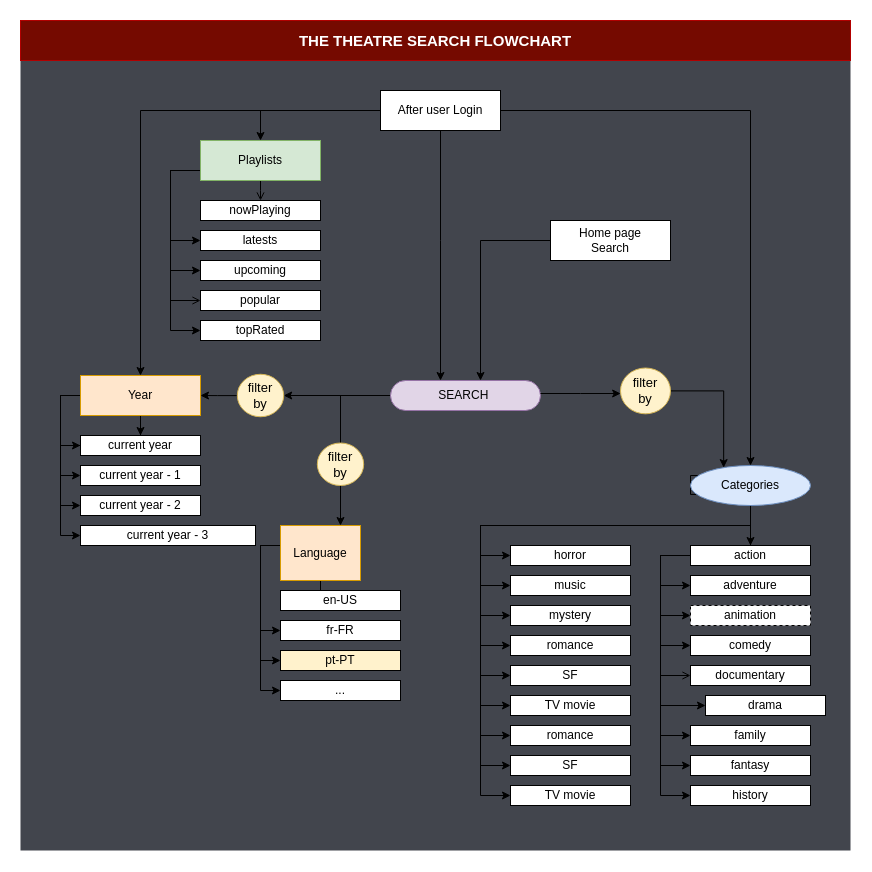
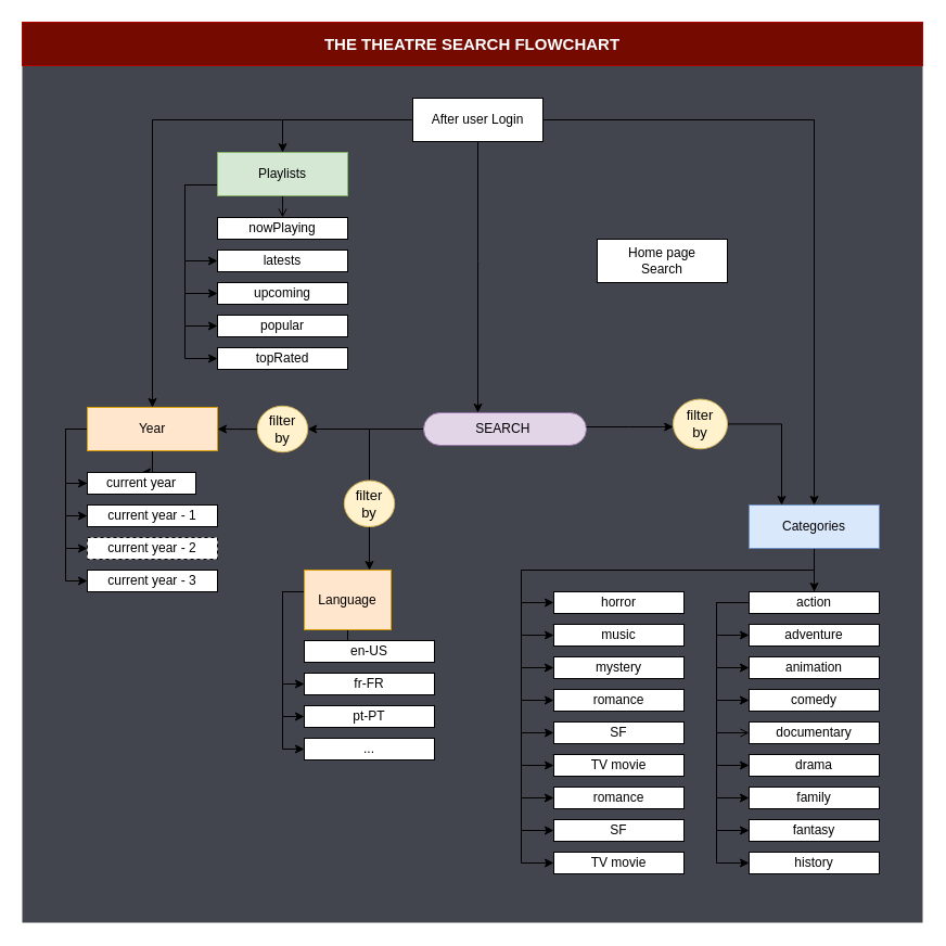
  <mxCell id="0" />
  <mxCell id="1" parent="0" />
  <mxCell id="2" value="" style="rounded=0;whiteSpace=wrap;html=1;strokeColor=none;fillColor=#42454D;" vertex="1" parent="1"><mxGeometry x="20" y="60" width="830" height="790" as="geometry" /></mxCell>
- <mxCell id="3" style="edgeStyle=orthogonalEdgeStyle;rounded=0;orthogonalLoop=1;jettySize=auto;html=1;" parent="1" source="4" target="72" edge="1"><mxGeometry relative="1" as="geometry"><mxPoint x="500" y="310" as="targetPoint" /><Array as="points"><mxPoint x="480" y="240" /></Array></mxGeometry></mxCell>
  <mxCell id="4" value="Home page&lt;br&gt;Search" style="rounded=0;whiteSpace=wrap;html=1;" parent="1" vertex="1"><mxGeometry x="550" y="220" width="120" height="40" as="geometry" /></mxCell>
  <mxCell id="5" value="" style="edgeStyle=orthogonalEdgeStyle;rounded=0;orthogonalLoop=1;jettySize=auto;html=1;" parent="1" source="14" target="20" edge="1"><mxGeometry relative="1" as="geometry"><Array as="points"><mxPoint x="260" y="110" /></Array></mxGeometry></mxCell>
  <mxCell id="6" style="edgeStyle=orthogonalEdgeStyle;rounded=0;orthogonalLoop=1;jettySize=auto;html=1;" parent="1" source="14" target="39" edge="1"><mxGeometry relative="1" as="geometry"><Array as="points"><mxPoint x="750" y="110" /></Array></mxGeometry></mxCell>
  <mxCell id="7" style="edgeStyle=orthogonalEdgeStyle;rounded=0;orthogonalLoop=1;jettySize=auto;html=1;entryX=0;entryY=0.5;entryDx=0;entryDy=0;exitX=0;exitY=0.75;exitDx=0;exitDy=0;" parent="1" source="39" target="45" edge="1"><mxGeometry relative="1" as="geometry"><Array as="points"><mxPoint x="750" y="475" /><mxPoint x="750" y="555" /><mxPoint x="660" y="555" /><mxPoint x="660" y="705" /></Array></mxGeometry></mxCell>
  <mxCell id="8" style="edgeStyle=orthogonalEdgeStyle;rounded=0;orthogonalLoop=1;jettySize=auto;html=1;entryX=0;entryY=0.5;entryDx=0;entryDy=0;exitX=0;exitY=0.75;exitDx=0;exitDy=0;" parent="1" source="39" target="47" edge="1"><mxGeometry relative="1" as="geometry"><mxPoint x="520" y="915" as="targetPoint" /><Array as="points"><mxPoint x="750" y="475" /><mxPoint x="750" y="555" /><mxPoint x="660" y="555" /><mxPoint x="660" y="765" /></Array></mxGeometry></mxCell>
  <mxCell id="9" style="edgeStyle=orthogonalEdgeStyle;rounded=0;orthogonalLoop=1;jettySize=auto;html=1;entryX=0;entryY=0.5;entryDx=0;entryDy=0;exitX=0;exitY=0.75;exitDx=0;exitDy=0;" parent="1" source="39" target="46" edge="1"><mxGeometry relative="1" as="geometry"><Array as="points"><mxPoint x="750" y="475" /><mxPoint x="750" y="555" /><mxPoint x="660" y="555" /><mxPoint x="660" y="735" /></Array></mxGeometry></mxCell>
  <mxCell id="10" style="edgeStyle=orthogonalEdgeStyle;rounded=0;orthogonalLoop=1;jettySize=auto;html=1;entryX=0;entryY=0.5;entryDx=0;entryDy=0;exitX=0;exitY=0.75;exitDx=0;exitDy=0;" parent="1" source="39" target="48" edge="1"><mxGeometry relative="1" as="geometry"><mxPoint x="520" y="985" as="targetPoint" /><Array as="points"><mxPoint x="750" y="475" /><mxPoint x="750" y="555" /><mxPoint x="660" y="555" /><mxPoint x="660" y="795" /></Array></mxGeometry></mxCell>
  <mxCell id="11" style="edgeStyle=orthogonalEdgeStyle;rounded=0;orthogonalLoop=1;jettySize=auto;html=1;entryX=0;entryY=0.5;entryDx=0;entryDy=0;exitX=0;exitY=0.75;exitDx=0;exitDy=0;" parent="1" source="39" target="51" edge="1"><mxGeometry relative="1" as="geometry"><mxPoint x="500" y="1025" as="targetPoint" /><Array as="points"><mxPoint x="690" y="475" /><mxPoint x="750" y="475" /><mxPoint x="750" y="525" /><mxPoint x="480" y="525" /><mxPoint x="480" y="555" /></Array></mxGeometry></mxCell>
  <mxCell id="12" style="edgeStyle=orthogonalEdgeStyle;rounded=0;orthogonalLoop=1;jettySize=auto;html=1;entryX=0.5;entryY=0;entryDx=0;entryDy=0;" parent="1" source="14" target="62" edge="1"><mxGeometry relative="1" as="geometry" /></mxCell>
  <mxCell id="13" style="edgeStyle=orthogonalEdgeStyle;rounded=0;orthogonalLoop=1;jettySize=auto;html=1;" parent="1" source="14" target="72" edge="1"><mxGeometry relative="1" as="geometry"><Array as="points"><mxPoint x="440" y="240" /><mxPoint x="440" y="240" /></Array></mxGeometry></mxCell>
  <mxCell id="14" value="After user Login" style="rounded=0;whiteSpace=wrap;html=1;" parent="1" vertex="1"><mxGeometry x="380" y="90" width="120" height="40" as="geometry" /></mxCell>
  <mxCell id="15" value="" style="edgeStyle=orthogonalEdgeStyle;rounded=0;orthogonalLoop=1;jettySize=auto;html=1;" parent="1" source="20" target="21" edge="1"><mxGeometry relative="1" as="geometry"><Array as="points"><mxPoint x="170" y="170" /><mxPoint x="170" y="240" /></Array></mxGeometry></mxCell>
- <mxCell id="16" value="" style="edgeStyle=orthogonalEdgeStyle;rounded=0;orthogonalLoop=1;jettySize=auto;html=1;endArrow=open;" parent="1" source="20" target="22" edge="1"><mxGeometry relative="1" as="geometry"><Array as="points"><mxPoint x="170" y="170" /><mxPoint x="170" y="300" /></Array></mxGeometry></mxCell>
+ <mxCell id="16" value="" style="edgeStyle=orthogonalEdgeStyle;rounded=0;orthogonalLoop=1;jettySize=auto;html=1;" parent="1" source="20" target="22" edge="1"><mxGeometry relative="1" as="geometry"><Array as="points"><mxPoint x="170" y="170" /><mxPoint x="170" y="300" /></Array></mxGeometry></mxCell>
  <mxCell id="17" value="" style="edgeStyle=orthogonalEdgeStyle;rounded=0;orthogonalLoop=1;jettySize=auto;html=1;endArrow=open;" parent="1" source="20" target="23" edge="1"><mxGeometry relative="1" as="geometry"><Array as="points"><mxPoint x="260" y="190" /><mxPoint x="260" y="190" /></Array></mxGeometry></mxCell>
  <mxCell id="18" style="edgeStyle=orthogonalEdgeStyle;rounded=0;orthogonalLoop=1;jettySize=auto;html=1;entryX=0;entryY=0.5;entryDx=0;entryDy=0;" parent="1" source="20" target="24" edge="1"><mxGeometry relative="1" as="geometry"><mxPoint x="150" y="420" as="targetPoint" /><Array as="points"><mxPoint x="170" y="170" /><mxPoint x="170" y="330" /></Array></mxGeometry></mxCell>
  <mxCell id="19" style="edgeStyle=orthogonalEdgeStyle;rounded=0;orthogonalLoop=1;jettySize=auto;html=1;entryX=0;entryY=0.5;entryDx=0;entryDy=0;" parent="1" source="20" target="25" edge="1"><mxGeometry relative="1" as="geometry"><Array as="points"><mxPoint x="170" y="170" /><mxPoint x="170" y="270" /></Array></mxGeometry></mxCell>
  <mxCell id="20" value="Playlists" style="rounded=0;whiteSpace=wrap;html=1;fillColor=#d5e8d4;strokeColor=#82b366;" parent="1" vertex="1"><mxGeometry x="200" y="140" width="120" height="40" as="geometry" /></mxCell>
  <mxCell id="21" value="latests" style="rounded=0;whiteSpace=wrap;html=1;" parent="1" vertex="1"><mxGeometry x="200" y="230" width="120" height="20" as="geometry" /></mxCell>
  <mxCell id="22" value="popular" style="rounded=0;whiteSpace=wrap;html=1;" parent="1" vertex="1"><mxGeometry x="200" y="290" width="120" height="20" as="geometry" /></mxCell>
  <mxCell id="23" value="nowPlaying" style="rounded=0;whiteSpace=wrap;html=1;" parent="1" vertex="1"><mxGeometry x="200" y="200" width="120" height="20" as="geometry" /></mxCell>
  <mxCell id="24" value="topRated" style="rounded=0;whiteSpace=wrap;html=1;" parent="1" vertex="1"><mxGeometry x="200" y="320" width="120" height="20" as="geometry" /></mxCell>
  <mxCell id="25" value="upcoming" style="rounded=0;whiteSpace=wrap;html=1;" parent="1" vertex="1"><mxGeometry x="200" y="260" width="120" height="20" as="geometry" /></mxCell>
  <mxCell id="26" value="" style="edgeStyle=orthogonalEdgeStyle;rounded=0;orthogonalLoop=1;jettySize=auto;html=1;" parent="1" source="39" target="40" edge="1"><mxGeometry relative="1" as="geometry"><Array as="points"><mxPoint x="750" y="555" /><mxPoint x="660" y="555" /><mxPoint x="660" y="585" /></Array></mxGeometry></mxCell>
  <mxCell id="27" value="" style="edgeStyle=orthogonalEdgeStyle;rounded=0;orthogonalLoop=1;jettySize=auto;html=1;" parent="1" source="39" target="41" edge="1"><mxGeometry relative="1" as="geometry"><Array as="points"><mxPoint x="750" y="555" /><mxPoint x="660" y="555" /><mxPoint x="660" y="645" /></Array></mxGeometry></mxCell>
  <mxCell id="28" value="" style="edgeStyle=orthogonalEdgeStyle;rounded=0;orthogonalLoop=1;jettySize=auto;html=1;" parent="1" source="39" target="42" edge="1"><mxGeometry relative="1" as="geometry"><Array as="points"><mxPoint x="750" y="535" /><mxPoint x="750" y="535" /></Array></mxGeometry></mxCell>
  <mxCell id="29" style="edgeStyle=orthogonalEdgeStyle;rounded=0;orthogonalLoop=1;jettySize=auto;html=1;entryX=0;entryY=0.5;entryDx=0;entryDy=0;endArrow=open;" parent="1" source="39" target="43" edge="1"><mxGeometry relative="1" as="geometry"><mxPoint x="640" y="765" as="targetPoint" /><Array as="points"><mxPoint x="750" y="555" /><mxPoint x="660" y="555" /><mxPoint x="660" y="675" /></Array></mxGeometry></mxCell>
  <mxCell id="30" style="edgeStyle=orthogonalEdgeStyle;rounded=0;orthogonalLoop=1;jettySize=auto;html=1;entryX=0;entryY=0.5;entryDx=0;entryDy=0;" parent="1" source="39" target="44" edge="1"><mxGeometry relative="1" as="geometry"><Array as="points"><mxPoint x="750" y="555" /><mxPoint x="660" y="555" /><mxPoint x="660" y="615" /></Array></mxGeometry></mxCell>
  <mxCell id="31" style="edgeStyle=orthogonalEdgeStyle;rounded=0;orthogonalLoop=1;jettySize=auto;html=1;entryX=0;entryY=0.5;entryDx=0;entryDy=0;" parent="1" source="39" target="49" edge="1"><mxGeometry relative="1" as="geometry"><Array as="points"><mxPoint x="750" y="525" /><mxPoint x="480" y="525" /><mxPoint x="480" y="585" /></Array></mxGeometry></mxCell>
  <mxCell id="32" style="edgeStyle=orthogonalEdgeStyle;rounded=0;orthogonalLoop=1;jettySize=auto;html=1;entryX=0;entryY=0.5;entryDx=0;entryDy=0;" parent="1" source="39" target="50" edge="1"><mxGeometry relative="1" as="geometry"><Array as="points"><mxPoint x="750" y="525" /><mxPoint x="480" y="525" /><mxPoint x="480" y="615" /></Array></mxGeometry></mxCell>
  <mxCell id="33" style="edgeStyle=orthogonalEdgeStyle;rounded=0;orthogonalLoop=1;jettySize=auto;html=1;entryX=0;entryY=0.5;entryDx=0;entryDy=0;" parent="1" source="39" target="52" edge="1"><mxGeometry relative="1" as="geometry"><Array as="points"><mxPoint x="750" y="525" /><mxPoint x="480" y="525" /><mxPoint x="480" y="645" /></Array></mxGeometry></mxCell>
  <mxCell id="34" style="edgeStyle=orthogonalEdgeStyle;rounded=0;orthogonalLoop=1;jettySize=auto;html=1;" parent="1" source="39" target="53" edge="1"><mxGeometry relative="1" as="geometry"><Array as="points"><mxPoint x="750" y="525" /><mxPoint x="480" y="525" /><mxPoint x="480" y="675" /></Array></mxGeometry></mxCell>
  <mxCell id="35" style="edgeStyle=orthogonalEdgeStyle;rounded=0;orthogonalLoop=1;jettySize=auto;html=1;entryX=0;entryY=0.5;entryDx=0;entryDy=0;" parent="1" source="39" target="54" edge="1"><mxGeometry relative="1" as="geometry"><Array as="points"><mxPoint x="750" y="525" /><mxPoint x="480" y="525" /><mxPoint x="480" y="705" /></Array></mxGeometry></mxCell>
  <mxCell id="36" style="edgeStyle=orthogonalEdgeStyle;rounded=0;orthogonalLoop=1;jettySize=auto;html=1;entryX=0;entryY=0.5;entryDx=0;entryDy=0;" parent="1" source="39" target="56" edge="1"><mxGeometry relative="1" as="geometry"><Array as="points"><mxPoint x="750" y="525" /><mxPoint x="480" y="525" /><mxPoint x="480" y="735" /></Array></mxGeometry></mxCell>
  <mxCell id="37" style="edgeStyle=orthogonalEdgeStyle;rounded=0;orthogonalLoop=1;jettySize=auto;html=1;entryX=0;entryY=0.5;entryDx=0;entryDy=0;" parent="1" source="39" target="57" edge="1"><mxGeometry relative="1" as="geometry"><Array as="points"><mxPoint x="750" y="525" /><mxPoint x="480" y="525" /><mxPoint x="480" y="765" /></Array></mxGeometry></mxCell>
  <mxCell id="38" style="edgeStyle=orthogonalEdgeStyle;rounded=0;orthogonalLoop=1;jettySize=auto;html=1;entryX=0;entryY=0.5;entryDx=0;entryDy=0;" parent="1" source="39" target="55" edge="1"><mxGeometry relative="1" as="geometry"><Array as="points"><mxPoint x="750" y="525" /><mxPoint x="480" y="525" /><mxPoint x="480" y="795" /></Array></mxGeometry></mxCell>
- <mxCell id="39" value="Categories" style="ellipse;whiteSpace=wrap;html=1;fillColor=#dae8fc;strokeColor=#6c8ebf;" parent="1" vertex="1"><mxGeometry x="690" y="465" width="120" height="40" as="geometry" /></mxCell>
+ <mxCell id="39" value="Categories" style="rounded=0;whiteSpace=wrap;html=1;fillColor=#dae8fc;strokeColor=#6c8ebf;" parent="1" vertex="1"><mxGeometry x="690" y="465" width="120" height="40" as="geometry" /></mxCell>
  <mxCell id="40" value="adventure" style="rounded=0;whiteSpace=wrap;html=1;" parent="1" vertex="1"><mxGeometry x="690" y="575" width="120" height="20" as="geometry" /></mxCell>
  <mxCell id="41" value="comedy" style="rounded=0;whiteSpace=wrap;html=1;" parent="1" vertex="1"><mxGeometry x="690" y="635" width="120" height="20" as="geometry" /></mxCell>
  <mxCell id="42" value="action" style="rounded=0;whiteSpace=wrap;html=1;" parent="1" vertex="1"><mxGeometry x="690" y="545" width="120" height="20" as="geometry" /></mxCell>
  <mxCell id="43" value="documentary" style="rounded=0;whiteSpace=wrap;html=1;" parent="1" vertex="1"><mxGeometry x="690" y="665" width="120" height="20" as="geometry" /></mxCell>
- <mxCell id="44" value="animation" style="rounded=0;whiteSpace=wrap;html=1;dashed=1;" parent="1" vertex="1"><mxGeometry x="690" y="605" width="120" height="20" as="geometry" /></mxCell>
- <mxCell id="45" value="drama" style="rounded=0;whiteSpace=wrap;html=1;" parent="1" vertex="1"><mxGeometry x="705" y="695" width="120" height="20" as="geometry" /></mxCell>
+ <mxCell id="44" value="animation" style="rounded=0;whiteSpace=wrap;html=1;" parent="1" vertex="1"><mxGeometry x="690" y="605" width="120" height="20" as="geometry" /></mxCell>
+ <mxCell id="45" value="drama" style="rounded=0;whiteSpace=wrap;html=1;" parent="1" vertex="1"><mxGeometry x="690" y="695" width="120" height="20" as="geometry" /></mxCell>
  <mxCell id="46" value="family" style="rounded=0;whiteSpace=wrap;html=1;" parent="1" vertex="1"><mxGeometry x="690" y="725" width="120" height="20" as="geometry" /></mxCell>
  <mxCell id="47" value="fantasy" style="rounded=0;whiteSpace=wrap;html=1;" parent="1" vertex="1"><mxGeometry x="690" y="755" width="120" height="20" as="geometry" /></mxCell>
  <mxCell id="48" value="history" style="rounded=0;whiteSpace=wrap;html=1;" parent="1" vertex="1"><mxGeometry x="690" y="785" width="120" height="20" as="geometry" /></mxCell>
  <mxCell id="49" value="music" style="rounded=0;whiteSpace=wrap;html=1;" parent="1" vertex="1"><mxGeometry x="510" y="575" width="120" height="20" as="geometry" /></mxCell>
  <mxCell id="50" value="mystery" style="rounded=0;whiteSpace=wrap;html=1;" parent="1" vertex="1"><mxGeometry x="510" y="605" width="120" height="20" as="geometry" /></mxCell>
  <mxCell id="51" value="horror" style="rounded=0;whiteSpace=wrap;html=1;" parent="1" vertex="1"><mxGeometry x="510" y="545" width="120" height="20" as="geometry" /></mxCell>
  <mxCell id="52" value="romance" style="rounded=0;whiteSpace=wrap;html=1;" parent="1" vertex="1"><mxGeometry x="510" y="635" width="120" height="20" as="geometry" /></mxCell>
  <mxCell id="53" value="SF" style="rounded=0;whiteSpace=wrap;html=1;" parent="1" vertex="1"><mxGeometry x="510" y="665" width="120" height="20" as="geometry" /></mxCell>
  <mxCell id="54" value="TV movie" style="rounded=0;whiteSpace=wrap;html=1;" parent="1" vertex="1"><mxGeometry x="510" y="695" width="120" height="20" as="geometry" /></mxCell>
  <mxCell id="55" value="TV movie" style="rounded=0;whiteSpace=wrap;html=1;" parent="1" vertex="1"><mxGeometry x="510" y="785" width="120" height="20" as="geometry" /></mxCell>
  <mxCell id="56" value="romance" style="rounded=0;whiteSpace=wrap;html=1;" parent="1" vertex="1"><mxGeometry x="510" y="725" width="120" height="20" as="geometry" /></mxCell>
  <mxCell id="57" value="SF" style="rounded=0;whiteSpace=wrap;html=1;" parent="1" vertex="1"><mxGeometry x="510" y="755" width="120" height="20" as="geometry" /></mxCell>
  <mxCell id="58" style="edgeStyle=orthogonalEdgeStyle;rounded=0;orthogonalLoop=1;jettySize=auto;html=1;" parent="1" source="62" target="64" edge="1"><mxGeometry relative="1" as="geometry" /></mxCell>
  <mxCell id="59" style="edgeStyle=orthogonalEdgeStyle;rounded=0;orthogonalLoop=1;jettySize=auto;html=1;entryX=0;entryY=0.5;entryDx=0;entryDy=0;" parent="1" source="62" target="64" edge="1"><mxGeometry relative="1" as="geometry"><Array as="points"><mxPoint x="60" y="395" /><mxPoint x="60" y="445" /></Array></mxGeometry></mxCell>
  <mxCell id="60" style="edgeStyle=orthogonalEdgeStyle;rounded=0;orthogonalLoop=1;jettySize=auto;html=1;entryX=0;entryY=0.5;entryDx=0;entryDy=0;" parent="1" source="62" target="65" edge="1"><mxGeometry relative="1" as="geometry"><Array as="points"><mxPoint x="60" y="395" /><mxPoint x="60" y="475" /></Array></mxGeometry></mxCell>
  <mxCell id="61" style="edgeStyle=orthogonalEdgeStyle;rounded=0;orthogonalLoop=1;jettySize=auto;html=1;entryX=0;entryY=0.5;entryDx=0;entryDy=0;" parent="1" source="62" target="67" edge="1"><mxGeometry relative="1" as="geometry"><Array as="points"><mxPoint x="60" y="395" /><mxPoint x="60" y="535" /></Array></mxGeometry></mxCell>
  <mxCell id="62" value="Year" style="rounded=0;whiteSpace=wrap;html=1;fillColor=#ffe6cc;strokeColor=#d79b00;" parent="1" vertex="1"><mxGeometry x="80" y="375" width="120" height="40" as="geometry" /></mxCell>
  <mxCell id="63" style="edgeStyle=orthogonalEdgeStyle;rounded=0;orthogonalLoop=1;jettySize=auto;html=1;exitX=0;exitY=0;exitDx=0;exitDy=0;entryX=0;entryY=0.5;entryDx=0;entryDy=0;" parent="1" source="64" target="66" edge="1"><mxGeometry relative="1" as="geometry"><Array as="points"><mxPoint x="80" y="445" /><mxPoint x="60" y="445" /><mxPoint x="60" y="505" /></Array></mxGeometry></mxCell>
- <mxCell id="64" value="current year" style="rounded=0;whiteSpace=wrap;html=1;" parent="1" vertex="1"><mxGeometry x="80" y="435" width="120" height="20" as="geometry" /></mxCell>
+ <mxCell id="64" value="current year" style="rounded=0;whiteSpace=wrap;html=1;" parent="1" vertex="1"><mxGeometry x="80" y="435" width="100" height="20" as="geometry" /></mxCell>
  <mxCell id="65" value="current year - 1" style="rounded=0;whiteSpace=wrap;html=1;" parent="1" vertex="1"><mxGeometry x="80" y="465" width="120" height="20" as="geometry" /></mxCell>
- <mxCell id="66" value="current year - 2" style="rounded=0;whiteSpace=wrap;html=1;" parent="1" vertex="1"><mxGeometry x="80" y="495" width="120" height="20" as="geometry" /></mxCell>
- <mxCell id="67" value="current year - 3" style="rounded=0;whiteSpace=wrap;html=1;" parent="1" vertex="1"><mxGeometry x="80" y="525" width="175" height="20" as="geometry" /></mxCell>
+ <mxCell id="66" value="current year - 2" style="rounded=0;whiteSpace=wrap;html=1;dashed=1;" parent="1" vertex="1"><mxGeometry x="80" y="495" width="120" height="20" as="geometry" /></mxCell>
+ <mxCell id="67" value="current year - 3" style="rounded=0;whiteSpace=wrap;html=1;" parent="1" vertex="1"><mxGeometry x="80" y="525" width="120" height="20" as="geometry" /></mxCell>
  <mxCell id="68" style="edgeStyle=orthogonalEdgeStyle;rounded=0;orthogonalLoop=1;jettySize=auto;html=1;entryX=0.25;entryY=0;entryDx=0;entryDy=0;" parent="1" source="73" target="39" edge="1"><mxGeometry relative="1" as="geometry" /></mxCell>
  <mxCell id="69" style="edgeStyle=orthogonalEdgeStyle;rounded=0;orthogonalLoop=1;jettySize=auto;html=1;" parent="1" source="81" target="62" edge="1"><mxGeometry relative="1" as="geometry"><Array as="points" /></mxGeometry></mxCell>
  <mxCell id="70" style="edgeStyle=orthogonalEdgeStyle;rounded=0;orthogonalLoop=1;jettySize=auto;html=1;entryX=1;entryY=0.5;entryDx=0;entryDy=0;" parent="1" source="72" target="81" edge="1"><mxGeometry relative="1" as="geometry" /></mxCell>
  <mxCell id="71" style="edgeStyle=orthogonalEdgeStyle;rounded=0;orthogonalLoop=1;jettySize=auto;html=1;" parent="1" source="72" target="79" edge="1"><mxGeometry relative="1" as="geometry"><Array as="points"><mxPoint x="340" y="395" /></Array></mxGeometry></mxCell>
  <mxCell id="72" value="SEARCH&amp;nbsp;" style="rounded=1;whiteSpace=wrap;html=1;arcSize=50;fillColor=#e1d5e7;strokeColor=#9673a6;" parent="1" vertex="1"><mxGeometry x="390" y="380" width="150" height="30" as="geometry" /></mxCell>
  <mxCell id="73" value="&lt;font style=&quot;font-size: 13px&quot;&gt;filter&lt;br&gt;by&lt;/font&gt;" style="ellipse;whiteSpace=wrap;html=1;fillColor=#fff2cc;strokeColor=#d6b656;" parent="1" vertex="1"><mxGeometry x="620" y="367.5" width="50" height="45.83" as="geometry" /></mxCell>
  <mxCell id="74" style="edgeStyle=orthogonalEdgeStyle;rounded=0;orthogonalLoop=1;jettySize=auto;html=1;" parent="1" source="72" target="73" edge="1"><mxGeometry relative="1" as="geometry"><mxPoint x="570" y="395" as="sourcePoint" /><mxPoint x="720" y="465" as="targetPoint" /><Array as="points"><mxPoint x="580" y="393" /><mxPoint x="580" y="393" /></Array></mxGeometry></mxCell>
  <mxCell id="75" style="edgeStyle=orthogonalEdgeStyle;rounded=0;orthogonalLoop=1;jettySize=auto;html=1;" parent="1" source="79" target="82" edge="1"><mxGeometry relative="1" as="geometry" /></mxCell>
  <mxCell id="76" style="edgeStyle=orthogonalEdgeStyle;rounded=0;orthogonalLoop=1;jettySize=auto;html=1;entryX=0;entryY=0.5;entryDx=0;entryDy=0;" parent="1" source="79" target="83" edge="1"><mxGeometry relative="1" as="geometry"><Array as="points"><mxPoint x="260" y="545" /><mxPoint x="260" y="630" /></Array></mxGeometry></mxCell>
  <mxCell id="77" style="edgeStyle=orthogonalEdgeStyle;rounded=0;orthogonalLoop=1;jettySize=auto;html=1;entryX=0;entryY=0.5;entryDx=0;entryDy=0;" parent="1" source="79" target="84" edge="1"><mxGeometry relative="1" as="geometry"><Array as="points"><mxPoint x="260" y="545" /><mxPoint x="260" y="660" /></Array></mxGeometry></mxCell>
  <mxCell id="78" style="edgeStyle=orthogonalEdgeStyle;rounded=0;orthogonalLoop=1;jettySize=auto;html=1;entryX=0;entryY=0.5;entryDx=0;entryDy=0;" parent="1" source="79" target="85" edge="1"><mxGeometry relative="1" as="geometry"><Array as="points"><mxPoint x="260" y="545" /><mxPoint x="260" y="690" /></Array></mxGeometry></mxCell>
  <mxCell id="79" value="Language" style="rounded=0;whiteSpace=wrap;html=1;fillColor=#ffe6cc;strokeColor=#d79b00;" parent="1" vertex="1"><mxGeometry x="280" y="525" width="80" height="55" as="geometry" /></mxCell>
  <mxCell id="80" value="&lt;font style=&quot;font-size: 13px&quot;&gt;filter&lt;br&gt;by&lt;/font&gt;" style="ellipse;whiteSpace=wrap;html=1;fillColor=#fff2cc;strokeColor=#d6b656;" parent="1" vertex="1"><mxGeometry x="316.82" y="442.5" width="46.36" height="42.5" as="geometry" /></mxCell>
  <mxCell id="81" value="&lt;font style=&quot;font-size: 13px&quot;&gt;filter&lt;br&gt;by&lt;/font&gt;" style="ellipse;whiteSpace=wrap;html=1;fillColor=#fff2cc;strokeColor=#d6b656;" parent="1" vertex="1"><mxGeometry x="236.82" y="373.75" width="46.36" height="42.5" as="geometry" /></mxCell>
  <mxCell id="82" value="en-US" style="rounded=0;whiteSpace=wrap;html=1;" parent="1" vertex="1"><mxGeometry x="280" y="590" width="120" height="20" as="geometry" /></mxCell>
  <mxCell id="83" value="fr-FR" style="rounded=0;whiteSpace=wrap;html=1;" parent="1" vertex="1"><mxGeometry x="280" y="620" width="120" height="20" as="geometry" /></mxCell>
- <mxCell id="84" value="pt-PT" style="rounded=0;whiteSpace=wrap;html=1;fillColor=#fff2cc;" parent="1" vertex="1"><mxGeometry x="280" y="650" width="120" height="20" as="geometry" /></mxCell>
+ <mxCell id="84" value="pt-PT" style="rounded=0;whiteSpace=wrap;html=1;" parent="1" vertex="1"><mxGeometry x="280" y="650" width="120" height="20" as="geometry" /></mxCell>
  <mxCell id="85" value="..." style="rounded=0;whiteSpace=wrap;html=1;" parent="1" vertex="1"><mxGeometry x="280" y="680" width="120" height="20" as="geometry" /></mxCell>
  <mxCell id="86" value="&lt;b&gt;&lt;font style=&quot;font-size: 15px&quot;&gt;THE THEATRE SEARCH FLOWCHART&lt;/font&gt;&lt;/b&gt;" style="rounded=0;whiteSpace=wrap;html=1;strokeColor=#B20000;fontColor=#ffffff;gradientDirection=north;fillColor=#750A00;" vertex="1" parent="1"><mxGeometry x="20" y="20" width="830" height="40" as="geometry" /></mxCell>
